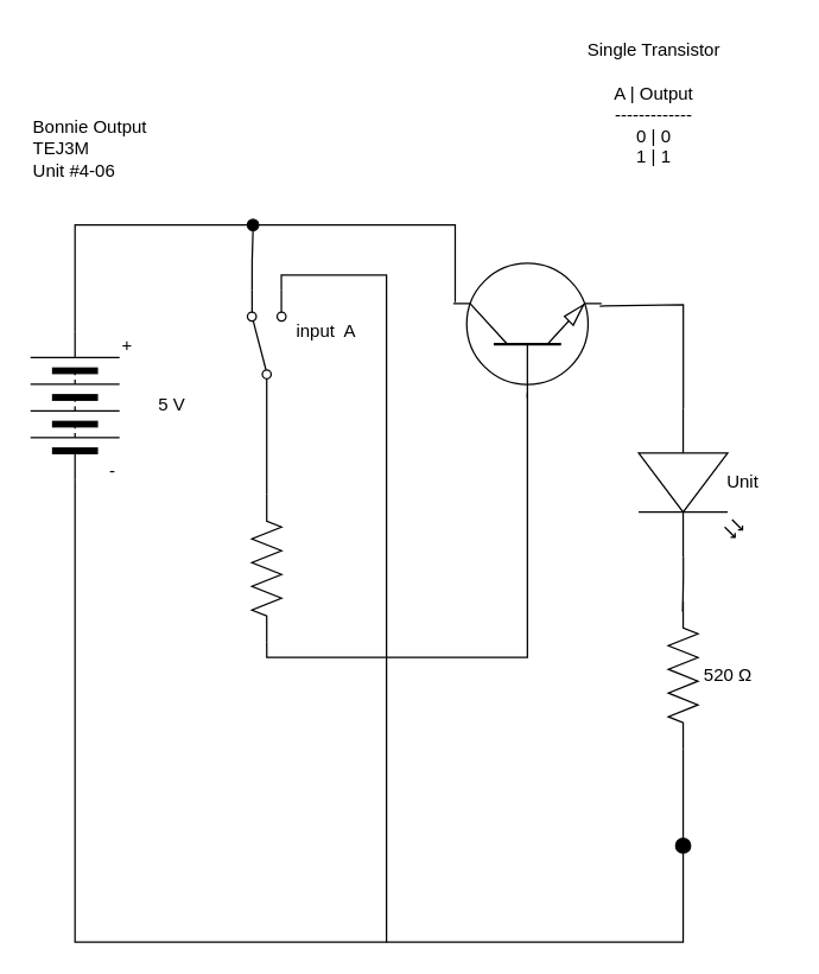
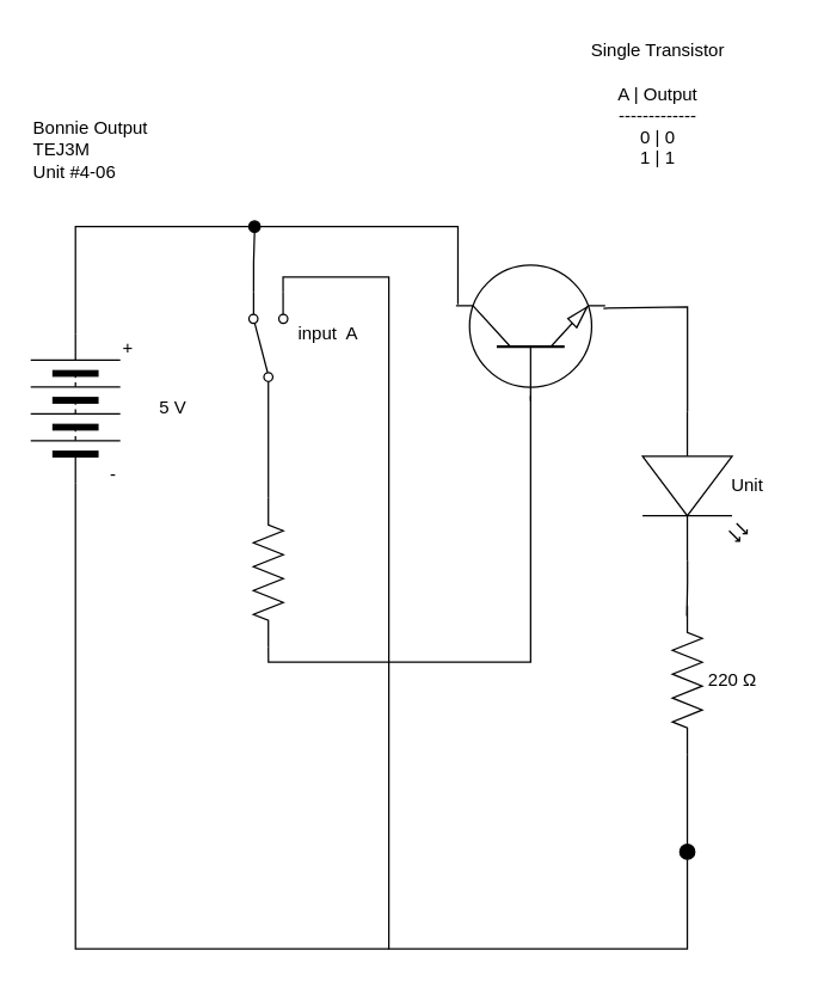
  <mxCell id="0" />
  <mxCell id="1" parent="0" />
  <mxCell id="2" style="edgeStyle=orthogonalEdgeStyle;rounded=0;html=1;exitX=0;exitY=0.5;exitDx=0;exitDy=0;exitPerimeter=0;entryX=0.057;entryY=0.5;entryDx=0;entryDy=0;entryPerimeter=0;endArrow=none;endFill=0;" edge="1" parent="1" source="3" target="22"><mxGeometry relative="1" as="geometry" /></mxCell>
  <mxCell id="3" value="" style="pointerEvents=1;verticalLabelPosition=bottom;shadow=0;dashed=0;align=center;html=1;verticalAlign=top;shape=mxgraph.electrical.resistors.resistor_2;direction=north;" parent="1" vertex="1"><mxGeometry x="169.25" y="333" width="20" height="100" as="geometry" /></mxCell>
  <mxCell id="4" style="edgeStyle=orthogonalEdgeStyle;rounded=0;html=1;exitX=0;exitY=0.57;exitDx=0;exitDy=0;exitPerimeter=0;entryX=0.674;entryY=1.065;entryDx=0;entryDy=0;entryPerimeter=0;endArrow=none;endFill=0;" edge="1" parent="1" source="6" target="22"><mxGeometry relative="1" as="geometry"><Array as="points"><mxPoint x="460" y="205" /><mxPoint x="404" y="205" /></Array></mxGeometry></mxCell>
  <mxCell id="5" style="edgeStyle=orthogonalEdgeStyle;rounded=0;html=1;exitX=1;exitY=0.57;exitDx=0;exitDy=0;exitPerimeter=0;entryX=0.07;entryY=0.516;entryDx=0;entryDy=0;entryPerimeter=0;endArrow=none;endFill=0;" edge="1" parent="1" source="6" target="24"><mxGeometry relative="1" as="geometry" /></mxCell>
  <mxCell id="6" value="" style="verticalLabelPosition=bottom;shadow=0;dashed=0;align=center;html=1;verticalAlign=top;shape=mxgraph.electrical.opto_electronics.led_2;pointerEvents=1;direction=south;" parent="1" vertex="1"><mxGeometry x="430" y="275" width="70" height="100" as="geometry" /></mxCell>
  <mxCell id="7" style="edgeStyle=orthogonalEdgeStyle;rounded=0;html=1;exitX=1;exitY=0.5;exitDx=0;exitDy=0;entryX=0;entryY=0.5;entryDx=0;entryDy=0;endArrow=none;endFill=0;" edge="1" parent="1" source="9" target="26"><mxGeometry relative="1" as="geometry" /></mxCell>
  <mxCell id="8" style="edgeStyle=orthogonalEdgeStyle;rounded=0;html=1;exitX=0;exitY=0.5;exitDx=0;exitDy=0;endArrow=none;endFill=0;" edge="1" parent="1" source="9"><mxGeometry relative="1" as="geometry"><mxPoint x="260" y="635" as="targetPoint" /><Array as="points"><mxPoint x="50" y="635" /></Array></mxGeometry></mxCell>
  <mxCell id="9" value="" style="pointerEvents=1;verticalLabelPosition=bottom;shadow=0;dashed=0;align=center;html=1;verticalAlign=top;shape=mxgraph.electrical.miscellaneous.batteryStack;direction=north;" parent="1" vertex="1"><mxGeometry x="20" y="223" width="60" height="100" as="geometry" /></mxCell>
- <mxCell id="10" value="520 Ω&lt;span style=&quot;&quot;&gt;&lt;br&gt;&lt;/span&gt;" style="text;html=1;align=center;verticalAlign=middle;resizable=0;points=[];autosize=1;strokeColor=none;fillColor=none;" parent="1" vertex="1"><mxGeometry x="460" y="440" width="60" height="30" as="geometry" /></mxCell>
+ <mxCell id="10" value="220 Ω&lt;span style=&quot;&quot;&gt;&lt;br&gt;&lt;/span&gt;" style="text;html=1;align=center;verticalAlign=middle;resizable=0;points=[];autosize=1;strokeColor=none;fillColor=none;" parent="1" vertex="1"><mxGeometry x="460" y="440" width="60" height="30" as="geometry" /></mxCell>
  <mxCell id="11" value="5 V" style="text;html=1;align=center;verticalAlign=middle;resizable=0;points=[];autosize=1;strokeColor=none;fillColor=none;" parent="1" vertex="1"><mxGeometry x="95" y="258" width="40" height="30" as="geometry" /></mxCell>
  <mxCell id="12" value="-" style="text;html=1;align=center;verticalAlign=middle;resizable=0;points=[];autosize=1;strokeColor=none;fillColor=none;" parent="1" vertex="1"><mxGeometry x="60" y="303" width="30" height="30" as="geometry" /></mxCell>
  <mxCell id="13" value="+" style="text;html=1;align=center;verticalAlign=middle;resizable=0;points=[];autosize=1;strokeColor=none;fillColor=none;" parent="1" vertex="1"><mxGeometry x="70" y="217.5" width="30" height="30" as="geometry" /></mxCell>
  <mxCell id="14" value="Bonnie Output&lt;br&gt;TEJ3M&lt;br&gt;Unit #4-06" style="text;html=1;align=left;verticalAlign=middle;resizable=0;points=[];autosize=1;strokeColor=none;fillColor=none;" parent="1" vertex="1"><mxGeometry x="20" y="70" width="90" height="60" as="geometry" /></mxCell>
  <mxCell id="15" style="edgeStyle=orthogonalEdgeStyle;rounded=0;html=1;exitX=1;exitY=0.12;exitDx=0;exitDy=0;entryX=0.5;entryY=1;entryDx=0;entryDy=0;endArrow=none;endFill=0;" edge="1" parent="1" source="18" target="26"><mxGeometry relative="1" as="geometry" /></mxCell>
  <mxCell id="16" style="edgeStyle=orthogonalEdgeStyle;rounded=0;html=1;exitX=0;exitY=0.5;exitDx=0;exitDy=0;entryX=1;entryY=0.5;entryDx=0;entryDy=0;entryPerimeter=0;endArrow=none;endFill=0;" edge="1" parent="1" source="18" target="3"><mxGeometry relative="1" as="geometry" /></mxCell>
  <mxCell id="17" style="edgeStyle=orthogonalEdgeStyle;rounded=0;html=1;exitX=1;exitY=0.88;exitDx=0;exitDy=0;entryX=0.5;entryY=1;entryDx=0;entryDy=0;endArrow=none;endFill=0;" edge="1" parent="1" source="18" target="19"><mxGeometry relative="1" as="geometry"><Array as="points"><mxPoint x="189" y="185" /><mxPoint x="260" y="185" /><mxPoint x="260" y="635" /><mxPoint x="460" y="635" /></Array></mxGeometry></mxCell>
  <mxCell id="18" value="" style="shape=mxgraph.electrical.electro-mechanical.twoWaySwitch;aspect=fixed;elSwitchState=2;direction=north;" parent="1" vertex="1"><mxGeometry x="166.25" y="195" width="26" height="75" as="geometry" /></mxCell>
  <mxCell id="19" value="" style="ellipse;whiteSpace=wrap;html=1;aspect=fixed;strokeColor=#000000;fillColor=#000000;" parent="1" vertex="1"><mxGeometry x="455" y="565" width="10" height="10" as="geometry" /></mxCell>
  <mxCell id="20" value="Unit" style="text;html=1;align=center;verticalAlign=middle;resizable=0;points=[];autosize=1;strokeColor=none;fillColor=none;" parent="1" vertex="1"><mxGeometry x="470" y="310" width="60" height="30" as="geometry" /></mxCell>
  <mxCell id="21" value="Single Transistor&lt;br&gt;&lt;br&gt;A | Output&lt;br&gt;-------------&lt;br&gt;0 | 0&lt;br&gt;1 | 1" style="text;html=1;align=center;verticalAlign=middle;resizable=0;points=[];autosize=1;strokeColor=none;fillColor=none;" parent="1" vertex="1"><mxGeometry x="380" y="20" width="120" height="100" as="geometry" /></mxCell>
  <mxCell id="22" value="" style="verticalLabelPosition=bottom;shadow=0;dashed=0;align=center;html=1;verticalAlign=top;shape=mxgraph.electrical.transistors.npn_transistor_1;direction=north;" parent="1" vertex="1"><mxGeometry x="305" y="175" width="100" height="95" as="geometry" /></mxCell>
  <mxCell id="23" style="edgeStyle=orthogonalEdgeStyle;rounded=0;html=1;exitX=1;exitY=0.5;exitDx=0;exitDy=0;exitPerimeter=0;entryX=0.5;entryY=0;entryDx=0;entryDy=0;endArrow=none;endFill=0;" edge="1" parent="1" source="24" target="19"><mxGeometry relative="1" as="geometry" /></mxCell>
  <mxCell id="24" value="" style="pointerEvents=1;verticalLabelPosition=bottom;shadow=0;dashed=0;align=center;html=1;verticalAlign=top;shape=mxgraph.electrical.resistors.resistor_2;direction=south;" parent="1" vertex="1"><mxGeometry x="450" y="405" width="20" height="100" as="geometry" /></mxCell>
  <mxCell id="25" style="edgeStyle=orthogonalEdgeStyle;rounded=0;html=1;entryX=0.702;entryY=-0.064;entryDx=0;entryDy=0;entryPerimeter=0;endArrow=none;endFill=0;" edge="1" parent="1" source="26" target="22"><mxGeometry relative="1" as="geometry" /></mxCell>
  <mxCell id="26" value="" style="ellipse;whiteSpace=wrap;html=1;aspect=fixed;strokeColor=#000000;fillColor=#000000;" parent="1" vertex="1"><mxGeometry x="166.25" y="147.5" width="7.5" height="7.5" as="geometry" /></mxCell>
  <mxCell id="27" value="input&amp;nbsp; A" style="text;html=1;align=center;verticalAlign=middle;resizable=0;points=[];autosize=1;strokeColor=none;fillColor=none;labelBackgroundColor=none;" parent="1" vertex="1"><mxGeometry x="189.25" y="207.5" width="60" height="30" as="geometry" /></mxCell>
